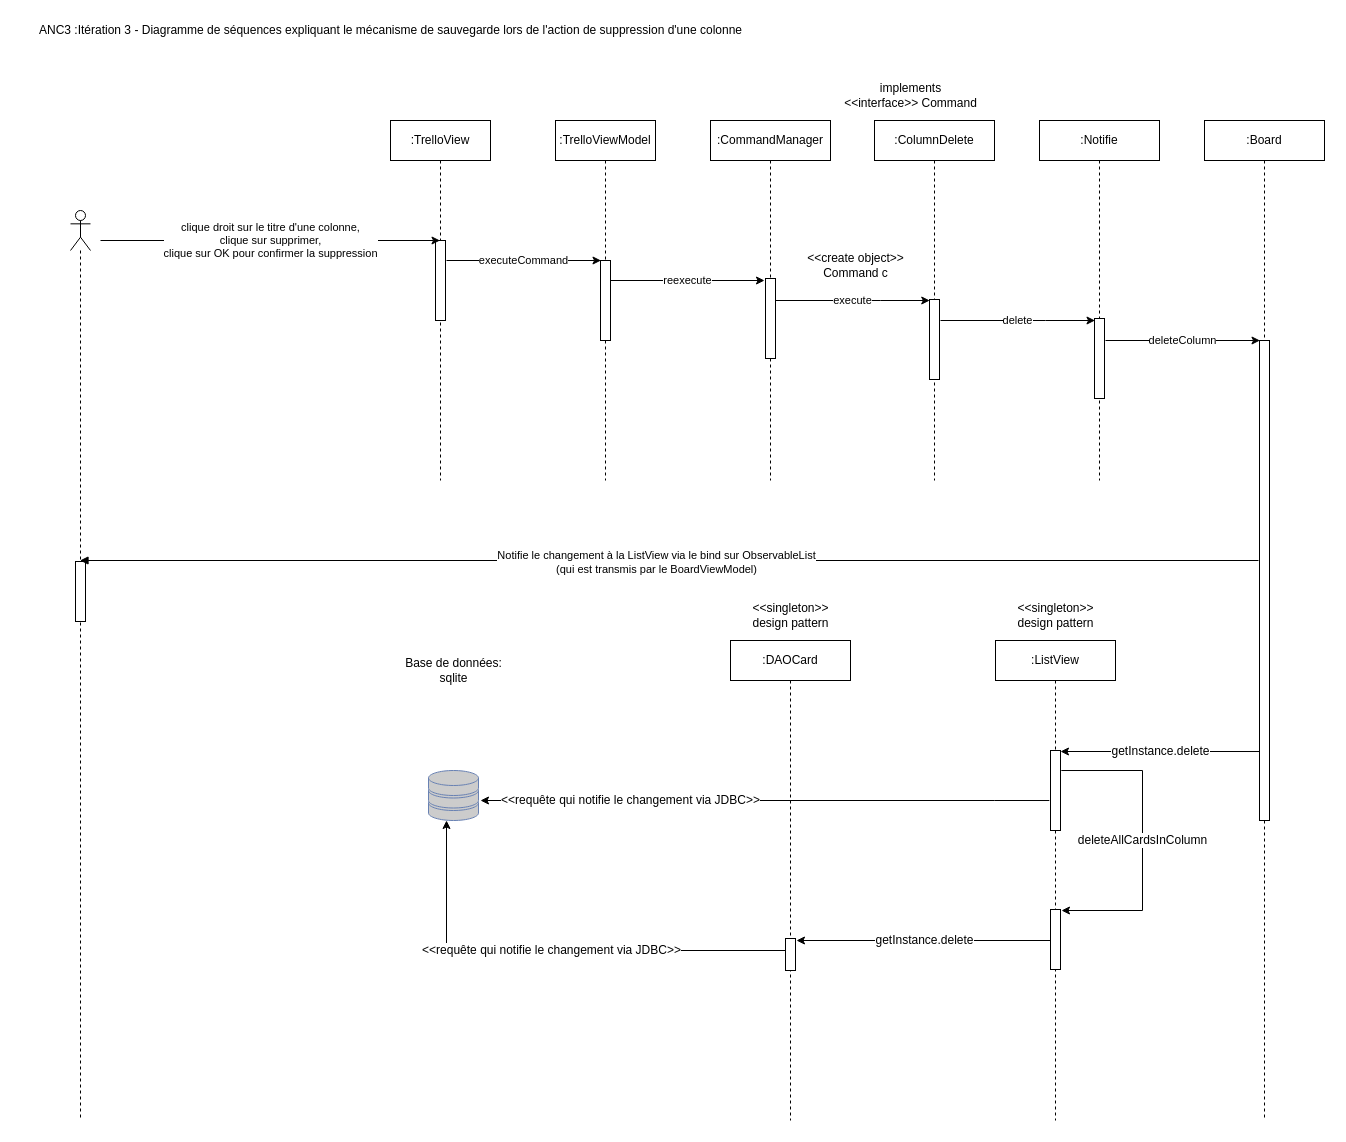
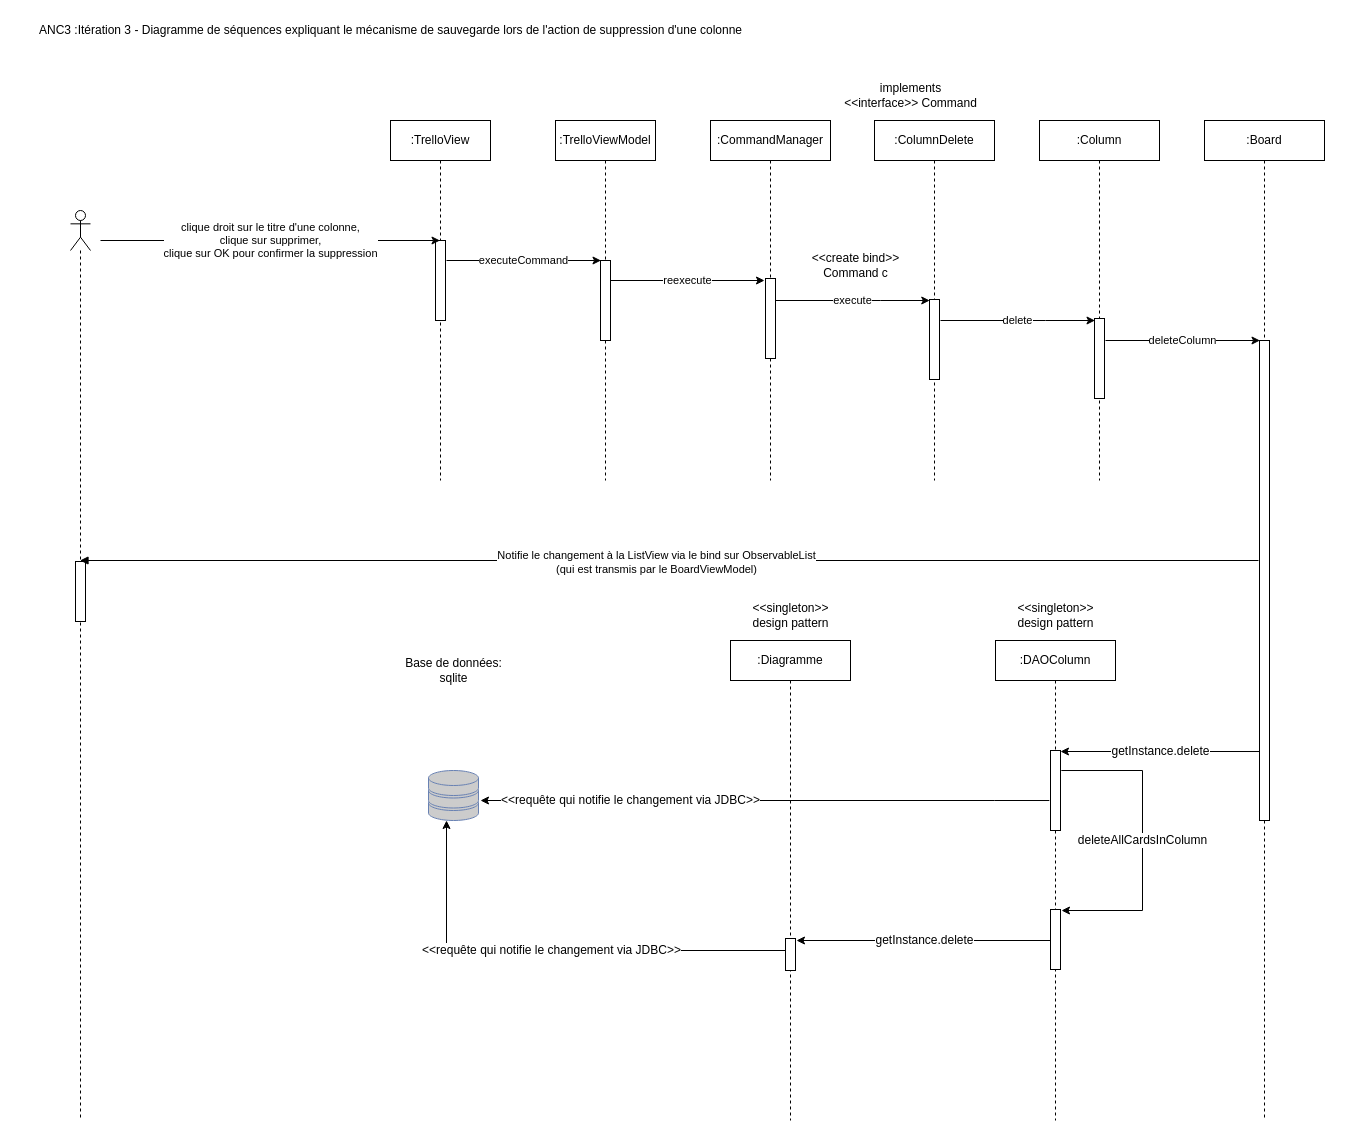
  <mxCell id="0" />
  <mxCell id="1" parent="0" />
  <mxCell id="2" value="ANC3 :Itération 3 - Diagramme de séquences expliquant le mécanisme de sauvegarde lors de l'action de suppression d'une colonne " style="text;html=1;align=center;verticalAlign=middle;resizable=0;points=[];autosize=1;strokeColor=none;" parent="1" vertex="1"><mxGeometry x="20" y="20" width="740" height="20" as="geometry" /></mxCell>
  <mxCell id="3" value=":TrelloView" style="shape=umlLifeline;perimeter=lifelinePerimeter;whiteSpace=wrap;html=1;container=1;collapsible=0;recursiveResize=0;outlineConnect=0;" parent="1" vertex="1"><mxGeometry x="390" y="120" width="100" height="360" as="geometry" /></mxCell>
  <mxCell id="4" value="" style="html=1;points=[];perimeter=orthogonalPerimeter;" parent="3" vertex="1"><mxGeometry x="45" y="120" width="10" height="80" as="geometry" /></mxCell>
  <mxCell id="5" value="executeCommand" style="edgeStyle=orthogonalEdgeStyle;rounded=0;orthogonalLoop=1;jettySize=auto;html=1;strokeWidth=1;" parent="1" edge="1"><mxGeometry relative="1" as="geometry"><mxPoint x="446" y="260" as="sourcePoint" /><mxPoint x="600.5" y="260" as="targetPoint" /><Array as="points"><mxPoint x="551" y="259.8" /><mxPoint x="551" y="259.8" /></Array></mxGeometry></mxCell>
  <mxCell id="6" value=":TrelloViewModel" style="shape=umlLifeline;perimeter=lifelinePerimeter;whiteSpace=wrap;html=1;container=1;collapsible=0;recursiveResize=0;outlineConnect=0;" parent="1" vertex="1"><mxGeometry x="555" y="120" width="100" height="360" as="geometry" /></mxCell>
  <mxCell id="7" value="" style="html=1;points=[];perimeter=orthogonalPerimeter;" parent="6" vertex="1"><mxGeometry x="45" y="140" width="10" height="80" as="geometry" /></mxCell>
  <mxCell id="8" value=":CommandManager" style="shape=umlLifeline;perimeter=lifelinePerimeter;whiteSpace=wrap;html=1;container=1;collapsible=0;recursiveResize=0;outlineConnect=0;" parent="1" vertex="1"><mxGeometry x="710" y="120" width="120" height="360" as="geometry" /></mxCell>
  <mxCell id="9" value="" style="html=1;points=[];perimeter=orthogonalPerimeter;" parent="8" vertex="1"><mxGeometry x="55" y="158" width="10" height="80" as="geometry" /></mxCell>
  <mxCell id="10" value="reexecute" style="edgeStyle=orthogonalEdgeStyle;rounded=0;orthogonalLoop=1;jettySize=auto;html=1;strokeWidth=1;" parent="1" edge="1"><mxGeometry relative="1" as="geometry"><mxPoint x="609.5" y="280" as="sourcePoint" /><mxPoint x="764" y="280" as="targetPoint" /><Array as="points"><mxPoint x="714.5" y="279.8" /><mxPoint x="714.5" y="279.8" /></Array></mxGeometry></mxCell>
- <mxCell id="11" value="&lt;div&gt;&amp;lt;&amp;lt;create object&amp;gt;&amp;gt; &lt;br&gt;&lt;/div&gt;&lt;div&gt;Command c&lt;br&gt;&lt;/div&gt;" style="text;html=1;align=center;verticalAlign=middle;resizable=0;points=[];autosize=1;" parent="1" vertex="1"><mxGeometry x="800" y="250" width="110" height="30" as="geometry" /></mxCell>
+ <mxCell id="11" value="&lt;div&gt;&amp;lt;&amp;lt;create bind&amp;gt;&amp;gt; &lt;br&gt;&lt;/div&gt;&lt;div&gt;Command c&lt;br&gt;&lt;/div&gt;" style="text;html=1;align=center;verticalAlign=middle;resizable=0;points=[];autosize=1;" parent="1" vertex="1"><mxGeometry x="800" y="250" width="110" height="30" as="geometry" /></mxCell>
  <mxCell id="12" value=":ColumnDelete" style="shape=umlLifeline;perimeter=lifelinePerimeter;whiteSpace=wrap;html=1;container=1;collapsible=0;recursiveResize=0;outlineConnect=0;" parent="1" vertex="1"><mxGeometry x="874" y="120" width="120" height="360" as="geometry" /></mxCell>
  <mxCell id="13" value="" style="html=1;points=[];perimeter=orthogonalPerimeter;" parent="12" vertex="1"><mxGeometry x="55" y="179" width="10" height="80" as="geometry" /></mxCell>
  <mxCell id="14" value="execute" style="edgeStyle=orthogonalEdgeStyle;rounded=0;orthogonalLoop=1;jettySize=auto;html=1;strokeWidth=1;" parent="1" edge="1"><mxGeometry relative="1" as="geometry"><mxPoint x="774.75" y="300" as="sourcePoint" /><mxPoint x="929.25" y="300" as="targetPoint" /><Array as="points"><mxPoint x="879.75" y="299.8" /><mxPoint x="879.75" y="299.8" /></Array></mxGeometry></mxCell>
  <mxCell id="15" value="&lt;div&gt;implements &lt;br&gt;&lt;/div&gt;&lt;div&gt;&amp;lt;&amp;lt;interface&amp;gt;&amp;gt; Command&lt;/div&gt;" style="text;html=1;align=center;verticalAlign=middle;resizable=0;points=[];autosize=1;" parent="1" vertex="1"><mxGeometry x="835" y="80" width="150" height="30" as="geometry" /></mxCell>
- <mxCell id="16" value=":Notifie" style="shape=umlLifeline;perimeter=lifelinePerimeter;whiteSpace=wrap;html=1;container=1;collapsible=0;recursiveResize=0;outlineConnect=0;" parent="1" vertex="1"><mxGeometry x="1039" y="120" width="120" height="360" as="geometry" /></mxCell>
+ <mxCell id="16" value=":Column" style="shape=umlLifeline;perimeter=lifelinePerimeter;whiteSpace=wrap;html=1;container=1;collapsible=0;recursiveResize=0;outlineConnect=0;" parent="1" vertex="1"><mxGeometry x="1039" y="120" width="120" height="360" as="geometry" /></mxCell>
  <mxCell id="17" value="" style="html=1;points=[];perimeter=orthogonalPerimeter;" parent="16" vertex="1"><mxGeometry x="55" y="198" width="10" height="80" as="geometry" /></mxCell>
  <mxCell id="18" value="delete" style="edgeStyle=orthogonalEdgeStyle;rounded=0;orthogonalLoop=1;jettySize=auto;html=1;strokeWidth=1;" parent="1" edge="1"><mxGeometry relative="1" as="geometry"><mxPoint x="940" y="320" as="sourcePoint" /><mxPoint x="1094.5" y="320" as="targetPoint" /><Array as="points"><mxPoint x="1045" y="319.8" /><mxPoint x="1045" y="319.8" /></Array></mxGeometry></mxCell>
  <mxCell id="19" value=":Board" style="shape=umlLifeline;perimeter=lifelinePerimeter;whiteSpace=wrap;html=1;container=1;collapsible=0;recursiveResize=0;outlineConnect=0;" parent="1" vertex="1"><mxGeometry x="1204" y="120" width="120" height="1000" as="geometry" /></mxCell>
  <mxCell id="20" value="" style="html=1;points=[];perimeter=orthogonalPerimeter;" parent="19" vertex="1"><mxGeometry x="55" y="220" width="10" height="480" as="geometry" /></mxCell>
  <mxCell id="21" value="deleteColumn" style="edgeStyle=orthogonalEdgeStyle;rounded=0;orthogonalLoop=1;jettySize=auto;html=1;strokeWidth=1;" parent="1" edge="1"><mxGeometry relative="1" as="geometry"><mxPoint x="1105" y="340" as="sourcePoint" /><mxPoint x="1259.5" y="340" as="targetPoint" /><Array as="points"><mxPoint x="1210" y="339.8" /><mxPoint x="1210" y="339.8" /></Array></mxGeometry></mxCell>
  <mxCell id="22" value="" style="shape=umlLifeline;participant=umlActor;perimeter=lifelinePerimeter;whiteSpace=wrap;html=1;container=1;collapsible=0;recursiveResize=0;verticalAlign=top;spacingTop=36;outlineConnect=0;" parent="1" vertex="1"><mxGeometry x="70" y="210" width="20" height="910" as="geometry" /></mxCell>
  <mxCell id="23" value="" style="html=1;points=[];perimeter=orthogonalPerimeter;fontSize=12;" parent="22" vertex="1"><mxGeometry x="5" y="351" width="10" height="60" as="geometry" /></mxCell>
- <mxCell id="24" value=":ListView" style="shape=umlLifeline;perimeter=lifelinePerimeter;whiteSpace=wrap;html=1;container=1;collapsible=0;recursiveResize=0;outlineConnect=0;" parent="1" vertex="1"><mxGeometry x="995" y="640" width="120" height="480" as="geometry" /></mxCell>
+ <mxCell id="24" value=":DAOColumn" style="shape=umlLifeline;perimeter=lifelinePerimeter;whiteSpace=wrap;html=1;container=1;collapsible=0;recursiveResize=0;outlineConnect=0;" parent="1" vertex="1"><mxGeometry x="995" y="640" width="120" height="480" as="geometry" /></mxCell>
  <mxCell id="25" value="" style="html=1;points=[];perimeter=orthogonalPerimeter;" parent="24" vertex="1"><mxGeometry x="55" y="110" width="10" height="80" as="geometry" /></mxCell>
  <mxCell id="26" value="" style="html=1;points=[];perimeter=orthogonalPerimeter;" parent="24" vertex="1"><mxGeometry x="55" y="269" width="10" height="60" as="geometry" /></mxCell>
  <mxCell id="27" value="getInstance.delete" style="edgeStyle=orthogonalEdgeStyle;rounded=0;orthogonalLoop=1;jettySize=auto;html=1;strokeWidth=1;fontSize=12;" parent="1" edge="1"><mxGeometry relative="1" as="geometry"><mxPoint x="1060" y="751" as="targetPoint" /><Array as="points"><mxPoint x="1203.83" y="751.82" /></Array><mxPoint x="1258.83" y="751.02" as="sourcePoint" /></mxGeometry></mxCell>
- <mxCell id="28" value=":DAOCard" style="shape=umlLifeline;perimeter=lifelinePerimeter;whiteSpace=wrap;html=1;container=1;collapsible=0;recursiveResize=0;outlineConnect=0;" parent="1" vertex="1"><mxGeometry x="730" y="640" width="120" height="480" as="geometry" /></mxCell>
+ <mxCell id="28" value=":Diagramme" style="shape=umlLifeline;perimeter=lifelinePerimeter;whiteSpace=wrap;html=1;container=1;collapsible=0;recursiveResize=0;outlineConnect=0;" parent="1" vertex="1"><mxGeometry x="730" y="640" width="120" height="480" as="geometry" /></mxCell>
  <mxCell id="29" value="" style="html=1;points=[];perimeter=orthogonalPerimeter;" parent="28" vertex="1"><mxGeometry x="55" y="298" width="10" height="32" as="geometry" /></mxCell>
  <mxCell id="30" value="deleteAllCardsInColumn" style="edgeStyle=orthogonalEdgeStyle;rounded=0;orthogonalLoop=1;jettySize=auto;html=1;strokeWidth=1;fontSize=12;" parent="1" edge="1"><mxGeometry relative="1" as="geometry"><mxPoint x="1061" y="910" as="targetPoint" /><Array as="points"><mxPoint x="1142" y="770" /><mxPoint x="1142" y="910" /></Array><mxPoint x="1060.83" y="770.02" as="sourcePoint" /></mxGeometry></mxCell>
  <mxCell id="31" value="getInstance.delete" style="edgeStyle=orthogonalEdgeStyle;rounded=0;orthogonalLoop=1;jettySize=auto;html=1;strokeWidth=1;fontSize=12;" parent="1" edge="1"><mxGeometry relative="1" as="geometry"><mxPoint x="796" y="940" as="targetPoint" /><Array as="points"><mxPoint x="966" y="940" /><mxPoint x="966" y="940" /></Array><mxPoint x="1050.5" y="940" as="sourcePoint" /></mxGeometry></mxCell>
  <mxCell id="32" value="&lt;div&gt;clique droit sur le titre d'une colonne, &lt;br&gt;&lt;/div&gt;&lt;div&gt;clique sur supprimer, &lt;br&gt;&lt;/div&gt;&lt;div&gt;clique sur OK pour confirmer la suppression&lt;br&gt;&lt;/div&gt;" style="edgeStyle=orthogonalEdgeStyle;rounded=0;orthogonalLoop=1;jettySize=auto;html=1;strokeWidth=1;" parent="1" target="3" edge="1"><mxGeometry relative="1" as="geometry"><mxPoint x="100" y="240" as="sourcePoint" /><mxPoint x="254.5" y="240" as="targetPoint" /><Array as="points"><mxPoint x="360" y="240" /><mxPoint x="360" y="240" /></Array></mxGeometry></mxCell>
  <mxCell id="33" value="" style="html=1;verticalAlign=bottom;labelBackgroundColor=none;endArrow=block;endFill=1;" parent="1" target="22" edge="1"><mxGeometry width="160" relative="1" as="geometry"><mxPoint x="1258" y="560" as="sourcePoint" /><mxPoint x="90" y="560" as="targetPoint" /><Array as="points"><mxPoint x="752.5" y="560" /></Array></mxGeometry></mxCell>
  <mxCell id="34" value="Notifie le changement à la ListView via le bind sur ObservableList &lt;br&gt;(qui est transmis par le BoardViewModel)" style="edgeLabel;html=1;align=center;verticalAlign=middle;resizable=0;points=[];" parent="33" vertex="1" connectable="0"><mxGeometry x="0.024" y="1" relative="1" as="geometry"><mxPoint as="offset" /></mxGeometry></mxCell>
  <mxCell id="35" value="&lt;div&gt;&amp;lt;&amp;lt;singleton&amp;gt;&amp;gt; &lt;br&gt;&lt;/div&gt;&lt;div&gt;design pattern&lt;br&gt;&lt;/div&gt;" style="text;html=1;align=center;verticalAlign=middle;resizable=0;points=[];autosize=1;" vertex="1" parent="1"><mxGeometry x="1010" y="600" width="90" height="30" as="geometry" /></mxCell>
  <mxCell id="36" value="&lt;div&gt;&amp;lt;&amp;lt;singleton&amp;gt;&amp;gt; &lt;br&gt;&lt;/div&gt;&lt;div&gt;design pattern&lt;br&gt;&lt;/div&gt;" style="text;html=1;align=center;verticalAlign=middle;resizable=0;points=[];autosize=1;" vertex="1" parent="1"><mxGeometry x="745" y="600" width="90" height="30" as="geometry" /></mxCell>
  <mxCell id="37" value="" style="fontColor=#0066CC;verticalAlign=top;verticalLabelPosition=bottom;labelPosition=center;align=center;html=1;outlineConnect=0;fillColor=#CCCCCC;strokeColor=#6881B3;gradientColor=none;gradientDirection=north;strokeWidth=2;shape=mxgraph.networks.storage;" vertex="1" parent="1"><mxGeometry x="428" y="770" width="50" height="50" as="geometry" /></mxCell>
  <mxCell id="38" value="&amp;lt;&amp;lt;requête qui notifie le changement via JDBC&amp;gt;&amp;gt;" style="edgeStyle=orthogonalEdgeStyle;rounded=0;orthogonalLoop=1;jettySize=auto;html=1;strokeWidth=1;fontSize=12;" edge="1" parent="1" target="37"><mxGeometry relative="1" as="geometry"><mxPoint x="446" y="830" as="targetPoint" /><Array as="points"><mxPoint x="446" y="950" /></Array><mxPoint x="785.5" y="950" as="sourcePoint" /></mxGeometry></mxCell>
  <mxCell id="39" value="&lt;div&gt;Base de données:&lt;/div&gt;&lt;div&gt;sqlite&lt;br&gt;&lt;/div&gt;" style="text;html=1;align=center;verticalAlign=middle;resizable=0;points=[];autosize=1;strokeColor=none;" vertex="1" parent="1"><mxGeometry x="398" y="655" width="110" height="30" as="geometry" /></mxCell>
  <mxCell id="40" value="&amp;lt;&amp;lt;requête qui notifie le changement via JDBC&amp;gt;&amp;gt;" style="edgeStyle=orthogonalEdgeStyle;rounded=0;orthogonalLoop=1;jettySize=auto;html=1;strokeWidth=1;fontSize=12;" edge="1" parent="1"><mxGeometry x="0.473" relative="1" as="geometry"><mxPoint x="480" y="800" as="targetPoint" /><Array as="points"><mxPoint x="993.83" y="800.82" /></Array><mxPoint x="1048.83" y="800.02" as="sourcePoint" /><mxPoint as="offset" /></mxGeometry></mxCell>
